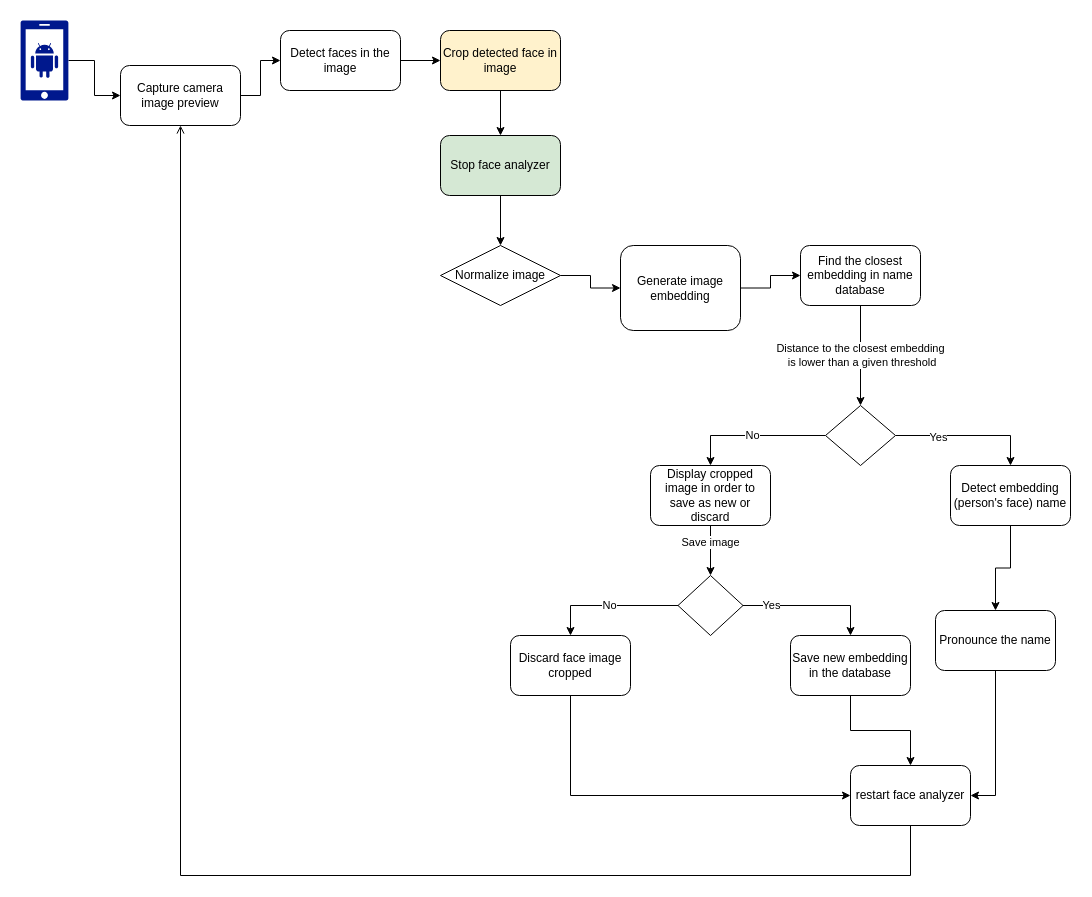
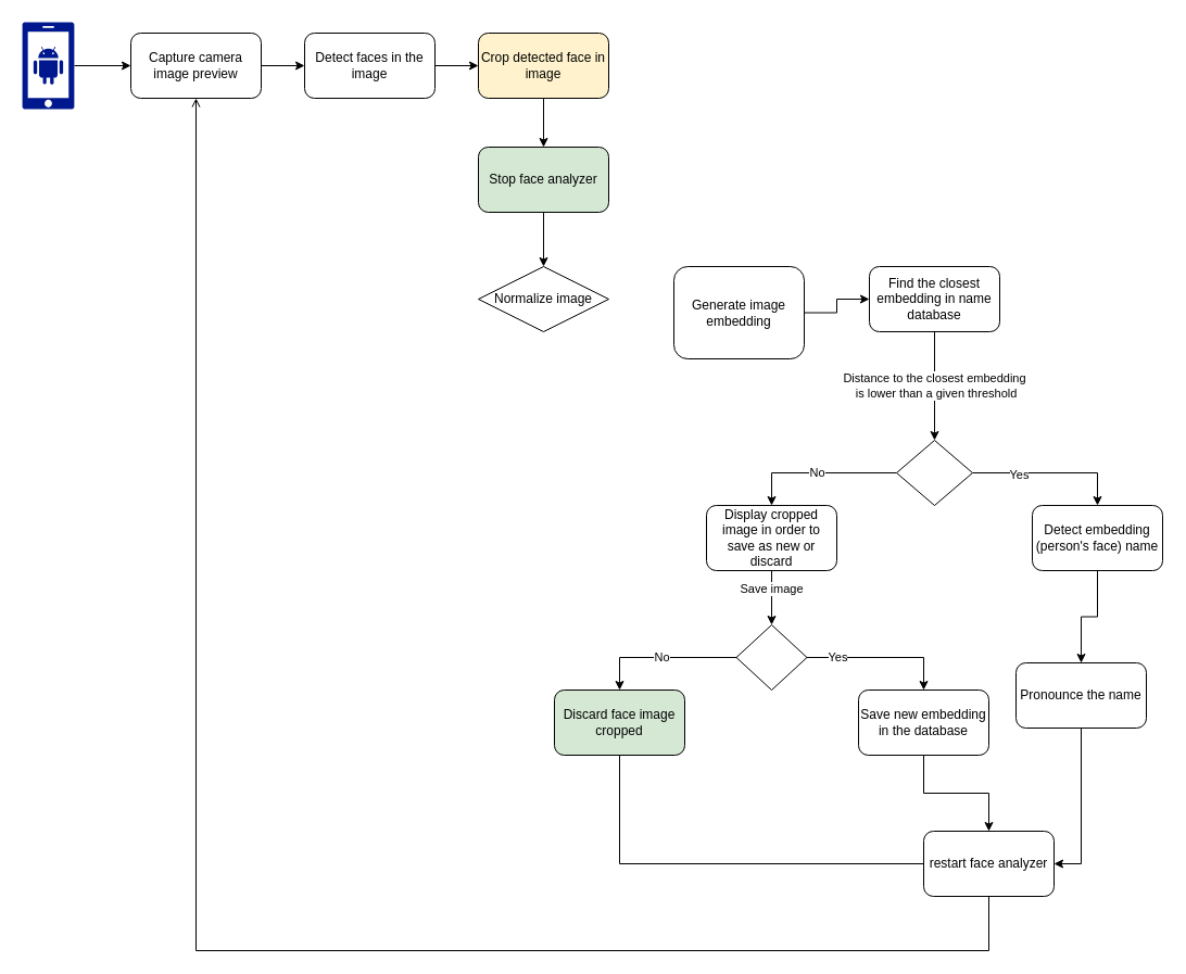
  <mxCell id="0" />
  <mxCell id="1" parent="0" />
  <mxCell id="2" style="edgeStyle=orthogonalEdgeStyle;rounded=0;orthogonalLoop=1;jettySize=auto;html=1;" edge="1" parent="1" source="3" target="7"><mxGeometry relative="1" as="geometry" /></mxCell>
  <mxCell id="3" value="" style="sketch=0;aspect=fixed;pointerEvents=1;shadow=0;dashed=0;html=1;strokeColor=none;labelPosition=center;verticalLabelPosition=bottom;verticalAlign=top;align=center;fillColor=#00188D;shape=mxgraph.mscae.enterprise.android_phone" vertex="1" parent="1"><mxGeometry x="20" y="20" width="48" height="80" as="geometry" /></mxCell>
  <mxCell id="4" style="edgeStyle=orthogonalEdgeStyle;rounded=0;orthogonalLoop=1;jettySize=auto;html=1;exitX=1;exitY=0.5;exitDx=0;exitDy=0;" edge="1" parent="1" source="7" target="6"><mxGeometry relative="1" as="geometry"><mxPoint x="310" y="60" as="sourcePoint" /></mxGeometry></mxCell>
  <mxCell id="5" style="edgeStyle=orthogonalEdgeStyle;rounded=0;orthogonalLoop=1;jettySize=auto;html=1;" edge="1" parent="1" source="6" target="9"><mxGeometry relative="1" as="geometry" /></mxCell>
  <mxCell id="6" value="Detect faces in the image" style="rounded=1;whiteSpace=wrap;html=1;" vertex="1" parent="1"><mxGeometry x="280" y="30" width="120" height="60" as="geometry" /></mxCell>
- <mxCell id="7" value="Capture camera image preview" style="rounded=1;whiteSpace=wrap;html=1;" vertex="1" parent="1"><mxGeometry x="120" y="65" width="120" height="60" as="geometry" /></mxCell>
+ <mxCell id="7" value="Capture camera image preview" style="rounded=1;whiteSpace=wrap;html=1;" vertex="1" parent="1"><mxGeometry x="120" y="30" width="120" height="60" as="geometry" /></mxCell>
  <mxCell id="8" style="edgeStyle=orthogonalEdgeStyle;rounded=0;orthogonalLoop=1;jettySize=auto;html=1;" edge="1" parent="1" source="9" target="35"><mxGeometry relative="1" as="geometry" /></mxCell>
  <mxCell id="9" value="Crop detected face in image" style="rounded=1;whiteSpace=wrap;html=1;fillColor=#fff2cc;" vertex="1" parent="1"><mxGeometry x="440" y="30" width="120" height="60" as="geometry" /></mxCell>
  <mxCell id="10" value="Display cropped image in order to save as new or discard" style="rounded=1;whiteSpace=wrap;html=1;" vertex="1" parent="1"><mxGeometry x="650" y="465" width="120" height="60" as="geometry" /></mxCell>
  <mxCell id="11" value="Save image" style="edgeStyle=orthogonalEdgeStyle;rounded=0;orthogonalLoop=1;jettySize=auto;html=1;exitX=0.5;exitY=1;exitDx=0;exitDy=0;" edge="1" parent="1" source="10" target="15"><mxGeometry x="-0.333" relative="1" as="geometry"><mxPoint x="710" y="625" as="sourcePoint" /><Array as="points" /><mxPoint as="offset" /></mxGeometry></mxCell>
  <mxCell id="12" style="edgeStyle=orthogonalEdgeStyle;rounded=0;orthogonalLoop=1;jettySize=auto;html=1;entryX=0.5;entryY=0;entryDx=0;entryDy=0;" edge="1" parent="1" source="15" target="31"><mxGeometry relative="1" as="geometry" /></mxCell>
  <mxCell id="13" value="Yes" style="edgeLabel;html=1;align=center;verticalAlign=middle;resizable=0;points=[];" vertex="1" connectable="0" parent="12"><mxGeometry x="-0.6" y="1" relative="1" as="geometry"><mxPoint as="offset" /></mxGeometry></mxCell>
  <mxCell id="14" value="No" style="edgeStyle=orthogonalEdgeStyle;rounded=0;orthogonalLoop=1;jettySize=auto;html=1;entryX=0.5;entryY=0;entryDx=0;entryDy=0;" edge="1" parent="1" source="15" target="33"><mxGeometry relative="1" as="geometry" /></mxCell>
  <mxCell id="15" value="" style="rhombus;whiteSpace=wrap;html=1;" vertex="1" parent="1"><mxGeometry x="677.5" y="575" width="65" height="60" as="geometry" /></mxCell>
- <mxCell id="16" style="edgeStyle=orthogonalEdgeStyle;rounded=0;orthogonalLoop=1;jettySize=auto;html=1;" edge="1" parent="1" source="17" target="19"><mxGeometry relative="1" as="geometry" /></mxCell>
  <mxCell id="17" value="Normalize image" style="rhombus;whiteSpace=wrap;html=1;" vertex="1" parent="1"><mxGeometry x="440" y="245" width="120" height="60" as="geometry" /></mxCell>
  <mxCell id="18" style="edgeStyle=orthogonalEdgeStyle;rounded=0;orthogonalLoop=1;jettySize=auto;html=1;" edge="1" parent="1" source="19" target="21"><mxGeometry relative="1" as="geometry" /></mxCell>
  <mxCell id="19" value="Generate image embedding" style="rounded=1;whiteSpace=wrap;html=1;" vertex="1" parent="1"><mxGeometry x="620" y="245" width="120" height="85" as="geometry" /></mxCell>
  <mxCell id="20" value="Distance to the closest embedding&lt;br&gt;&amp;nbsp;is lower than a given threshold" style="edgeStyle=orthogonalEdgeStyle;rounded=0;orthogonalLoop=1;jettySize=auto;html=1;" edge="1" parent="1" source="21" target="25"><mxGeometry relative="1" as="geometry" /></mxCell>
  <mxCell id="21" value="Find the closest embedding in name database" style="rounded=1;whiteSpace=wrap;html=1;" vertex="1" parent="1"><mxGeometry x="800" y="245" width="120" height="60" as="geometry" /></mxCell>
  <mxCell id="22" style="edgeStyle=orthogonalEdgeStyle;rounded=0;orthogonalLoop=1;jettySize=auto;html=1;entryX=0.5;entryY=0;entryDx=0;entryDy=0;" edge="1" parent="1" source="25" target="27"><mxGeometry relative="1" as="geometry" /></mxCell>
  <mxCell id="23" value="Yes" style="edgeLabel;html=1;align=center;verticalAlign=middle;resizable=0;points=[];" vertex="1" connectable="0" parent="22"><mxGeometry x="-0.421" y="-1" relative="1" as="geometry"><mxPoint as="offset" /></mxGeometry></mxCell>
  <mxCell id="24" value="No" style="edgeStyle=orthogonalEdgeStyle;rounded=0;orthogonalLoop=1;jettySize=auto;html=1;entryX=0.5;entryY=0;entryDx=0;entryDy=0;" edge="1" parent="1" source="25" target="10"><mxGeometry relative="1" as="geometry" /></mxCell>
  <mxCell id="25" value="" style="rhombus;whiteSpace=wrap;html=1;" vertex="1" parent="1"><mxGeometry x="825" y="405" width="70" height="60" as="geometry" /></mxCell>
  <mxCell id="26" style="edgeStyle=orthogonalEdgeStyle;rounded=0;orthogonalLoop=1;jettySize=auto;html=1;" edge="1" parent="1" source="27" target="29"><mxGeometry relative="1" as="geometry" /></mxCell>
  <mxCell id="27" value="Detect embedding (person's face) name" style="rounded=1;whiteSpace=wrap;html=1;" vertex="1" parent="1"><mxGeometry x="950" y="465" width="120" height="60" as="geometry" /></mxCell>
  <mxCell id="28" style="edgeStyle=orthogonalEdgeStyle;rounded=0;orthogonalLoop=1;jettySize=auto;html=1;entryX=1;entryY=0.5;entryDx=0;entryDy=0;" edge="1" parent="1" source="29" target="37"><mxGeometry relative="1" as="geometry" /></mxCell>
  <mxCell id="29" value="Pronounce the name" style="rounded=1;whiteSpace=wrap;html=1;" vertex="1" parent="1"><mxGeometry x="935" y="610" width="120" height="60" as="geometry" /></mxCell>
  <mxCell id="30" style="edgeStyle=orthogonalEdgeStyle;rounded=0;orthogonalLoop=1;jettySize=auto;html=1;" edge="1" parent="1" source="31" target="37"><mxGeometry relative="1" as="geometry" /></mxCell>
  <mxCell id="31" value="Save new embedding in the database" style="rounded=1;whiteSpace=wrap;html=1;" vertex="1" parent="1"><mxGeometry x="790" y="635" width="120" height="60" as="geometry" /></mxCell>
- <mxCell id="32" style="edgeStyle=orthogonalEdgeStyle;rounded=0;orthogonalLoop=1;jettySize=auto;html=1;entryX=0;entryY=0.5;entryDx=0;entryDy=0;" edge="1" parent="1" source="33" target="37"><mxGeometry relative="1" as="geometry"><Array as="points"><mxPoint x="570" y="795" /></Array></mxGeometry></mxCell>
- <mxCell id="33" value="Discard face image cropped" style="rounded=1;whiteSpace=wrap;html=1;" vertex="1" parent="1"><mxGeometry x="510" y="635" width="120" height="60" as="geometry" /></mxCell>
+ <mxCell id="32" style="edgeStyle=orthogonalEdgeStyle;rounded=0;orthogonalLoop=1;jettySize=auto;html=1;entryX=0;entryY=0.5;entryDx=0;entryDy=0;endArrow=none;" edge="1" parent="1" source="33" target="37"><mxGeometry relative="1" as="geometry"><Array as="points"><mxPoint x="570" y="795" /></Array></mxGeometry></mxCell>
+ <mxCell id="33" value="Discard face image cropped" style="rounded=1;whiteSpace=wrap;html=1;fillColor=#d5e8d4;" vertex="1" parent="1"><mxGeometry x="510" y="635" width="120" height="60" as="geometry" /></mxCell>
  <mxCell id="34" style="edgeStyle=orthogonalEdgeStyle;rounded=0;orthogonalLoop=1;jettySize=auto;html=1;" edge="1" parent="1" source="35" target="17"><mxGeometry relative="1" as="geometry" /></mxCell>
  <mxCell id="35" value="Stop face analyzer" style="rounded=1;whiteSpace=wrap;html=1;fillColor=#d5e8d4;" vertex="1" parent="1"><mxGeometry x="440" y="135" width="120" height="60" as="geometry" /></mxCell>
  <mxCell id="36" style="edgeStyle=orthogonalEdgeStyle;rounded=0;orthogonalLoop=1;jettySize=auto;html=1;entryX=0.5;entryY=1;entryDx=0;entryDy=0;endArrow=open;" edge="1" parent="1" source="37" target="7"><mxGeometry relative="1" as="geometry"><Array as="points"><mxPoint x="910" y="875" /><mxPoint x="180" y="875" /></Array></mxGeometry></mxCell>
  <mxCell id="37" value="restart face analyzer" style="rounded=1;whiteSpace=wrap;html=1;" vertex="1" parent="1"><mxGeometry x="850" y="765" width="120" height="60" as="geometry" /></mxCell>
